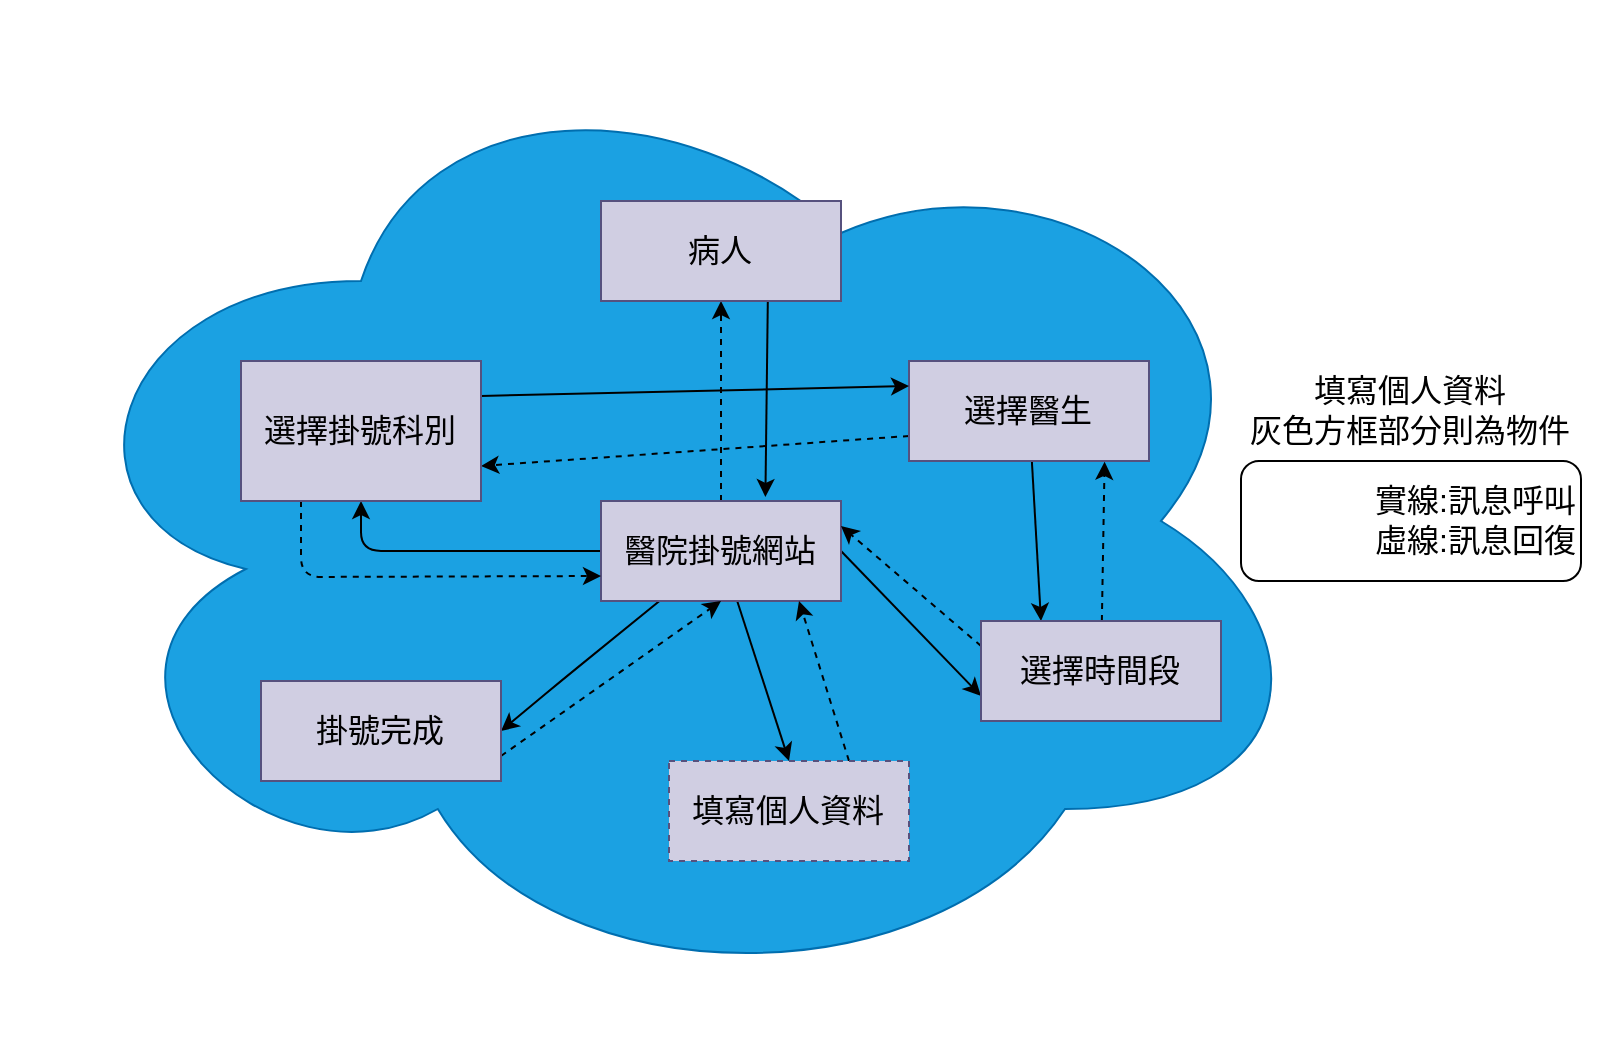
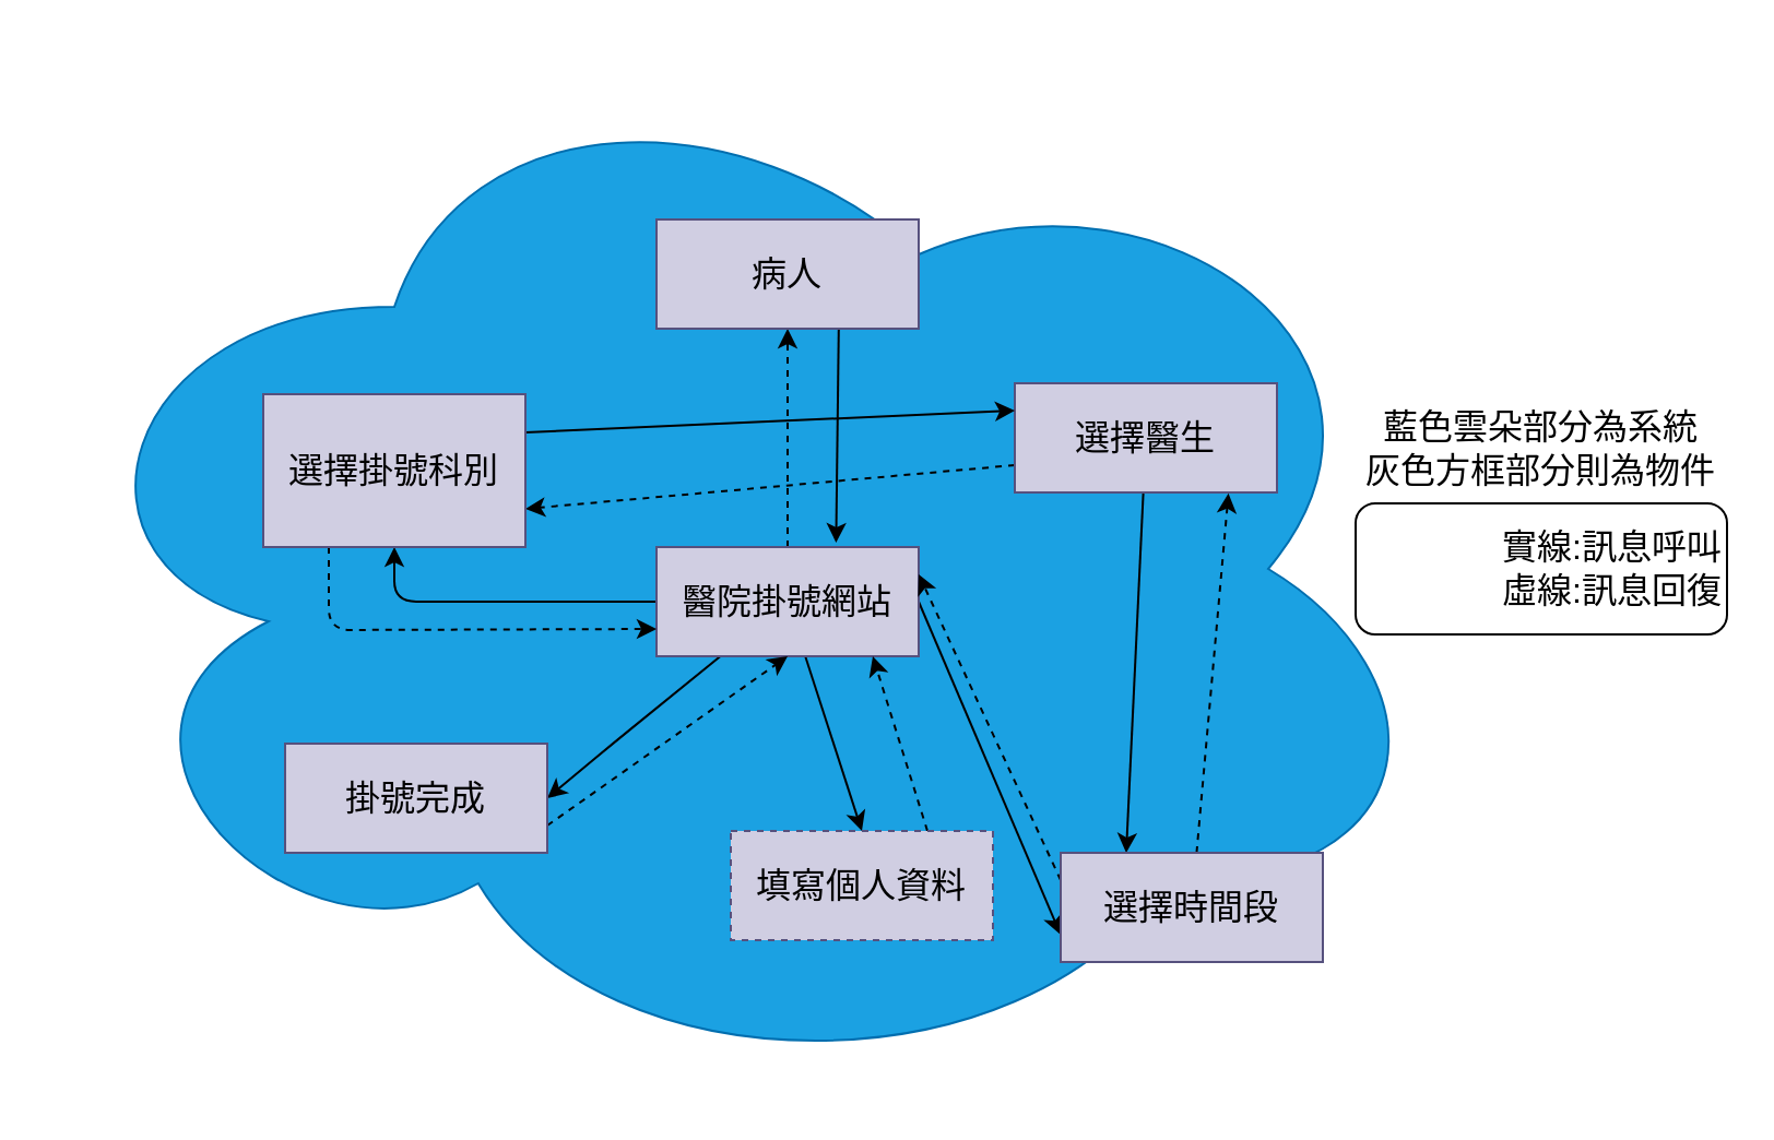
  <mxCell id="0" />
  <mxCell id="1" parent="0" />
- <mxCell id="2" value="&lt;font style=&quot;font-size: 16px;&quot;&gt;填寫個人資料&lt;br&gt;灰色方框部分則為物件&lt;br&gt;&lt;/font&gt;" style="text;html=1;strokeColor=none;fillColor=none;align=center;verticalAlign=middle;whiteSpace=wrap;rounded=0;" parent="1" vertex="1"><mxGeometry x="620" y="190" width="170" height="30" as="geometry" /></mxCell>
+ <mxCell id="2" value="&lt;font style=&quot;font-size: 16px;&quot;&gt;藍色雲朵部分為系統&lt;br&gt;灰色方框部分則為物件&lt;br&gt;&lt;/font&gt;" style="text;html=1;strokeColor=none;fillColor=none;align=center;verticalAlign=middle;whiteSpace=wrap;rounded=0;" parent="1" vertex="1"><mxGeometry x="620" y="190" width="170" height="30" as="geometry" /></mxCell>
  <mxCell id="3" value="實線:訊息呼叫&lt;br&gt;虛線:訊息回復" style="rounded=1;whiteSpace=wrap;html=1;fontSize=16;align=right;" parent="1" vertex="1"><mxGeometry x="620" y="230" width="170" height="60" as="geometry" /></mxCell>
  <mxCell id="4" value="" style="ellipse;shape=cloud;whiteSpace=wrap;html=1;fillColor=#1ba1e2;fontColor=#ffffff;strokeColor=#006EAF;movable=0;resizable=0;rotatable=0;deletable=0;editable=0;connectable=0;" parent="1" vertex="1"><mxGeometry x="20" y="20" width="640" height="480" as="geometry" /></mxCell>
  <mxCell id="5" value="" style="endArrow=classic;html=1;fontSize=16;fillColor=#eeeeee;strokeColor=#FFFFFF;" parent="1" edge="1"><mxGeometry width="50" height="50" relative="1" as="geometry"><mxPoint x="630" y="250" as="sourcePoint" /><mxPoint x="680" y="250" as="targetPoint" /></mxGeometry></mxCell>
  <mxCell id="6" value="" style="endArrow=classic;html=1;fontSize=16;fillColor=#eeeeee;strokeColor=#FFFFFF;dashed=1;" parent="1" edge="1"><mxGeometry width="50" height="50" relative="1" as="geometry"><mxPoint x="630" y="270" as="sourcePoint" /><mxPoint x="680" y="270" as="targetPoint" /></mxGeometry></mxCell>
  <mxCell id="7" style="edgeStyle=none;html=1;entryX=0.5;entryY=1;entryDx=0;entryDy=0;fontSize=16;fontColor=#000000;dashed=1;" edge="1" parent="1" source="12" target="14"><mxGeometry relative="1" as="geometry" /></mxCell>
  <mxCell id="8" style="edgeStyle=none;html=1;entryX=0.5;entryY=1;entryDx=0;entryDy=0;fontSize=16;fontColor=#000000;" edge="1" parent="1" source="12" target="27"><mxGeometry relative="1" as="geometry"><Array as="points"><mxPoint x="180" y="275" /></Array></mxGeometry></mxCell>
  <mxCell id="9" style="edgeStyle=none;html=1;entryX=1;entryY=0.5;entryDx=0;entryDy=0;fontSize=16;fontColor=#000000;" edge="1" parent="1" source="12" target="24"><mxGeometry relative="1" as="geometry"><Array as="points"><mxPoint x="280" y="340" /></Array></mxGeometry></mxCell>
  <mxCell id="10" style="edgeStyle=none;html=1;entryX=0.5;entryY=0;entryDx=0;entryDy=0;fontSize=16;fontColor=#000000;" edge="1" parent="1" source="12" target="22"><mxGeometry relative="1" as="geometry" /></mxCell>
  <mxCell id="11" style="edgeStyle=none;html=1;entryX=0;entryY=0.75;entryDx=0;entryDy=0;fontSize=16;fontColor=#000000;exitX=1;exitY=0.5;exitDx=0;exitDy=0;" edge="1" parent="1" source="12" target="20"><mxGeometry relative="1" as="geometry" /></mxCell>
  <mxCell id="12" value="&lt;font color=&quot;#000000&quot; style=&quot;font-size: 16px;&quot;&gt;醫院掛號網站&lt;/font&gt;" style="rounded=0;whiteSpace=wrap;html=1;fillColor=#d0cee2;strokeColor=#56517e;" vertex="1" parent="1"><mxGeometry x="300" y="250" width="120" height="50" as="geometry" /></mxCell>
  <mxCell id="13" style="edgeStyle=none;html=1;fontSize=16;fontColor=#000000;exitX=0.695;exitY=1.008;exitDx=0;exitDy=0;exitPerimeter=0;entryX=0.685;entryY=-0.04;entryDx=0;entryDy=0;entryPerimeter=0;" edge="1" parent="1" source="14" target="12"><mxGeometry relative="1" as="geometry"><mxPoint x="373" y="240" as="targetPoint" /></mxGeometry></mxCell>
  <mxCell id="14" value="&lt;font color=&quot;#000000&quot;&gt;&lt;span style=&quot;font-size: 16px;&quot;&gt;病人&lt;/span&gt;&lt;/font&gt;" style="rounded=0;whiteSpace=wrap;html=1;fillColor=#d0cee2;strokeColor=#56517e;" vertex="1" parent="1"><mxGeometry x="300" y="100" width="120" height="50" as="geometry" /></mxCell>
  <mxCell id="15" style="edgeStyle=none;html=1;fontSize=16;fontColor=#000000;dashed=1;exitX=0;exitY=0.75;exitDx=0;exitDy=0;entryX=1;entryY=0.75;entryDx=0;entryDy=0;" edge="1" parent="1" source="17" target="27"><mxGeometry relative="1" as="geometry" /></mxCell>
  <mxCell id="16" style="edgeStyle=none;html=1;entryX=0.25;entryY=0;entryDx=0;entryDy=0;fontSize=16;fontColor=#000000;" edge="1" parent="1" source="17" target="20"><mxGeometry relative="1" as="geometry" /></mxCell>
- <mxCell id="17" value="&lt;font color=&quot;#000000&quot;&gt;&lt;span style=&quot;font-size: 16px;&quot;&gt;選擇醫生&lt;/span&gt;&lt;/font&gt;" style="rounded=0;whiteSpace=wrap;html=1;fillColor=#d0cee2;strokeColor=#56517e;" vertex="1" parent="1"><mxGeometry x="454" y="180" width="120" height="50" as="geometry" /></mxCell>
+ <mxCell id="17" value="&lt;font color=&quot;#000000&quot;&gt;&lt;span style=&quot;font-size: 16px;&quot;&gt;選擇醫生&lt;/span&gt;&lt;/font&gt;" style="rounded=0;whiteSpace=wrap;html=1;fillColor=#d0cee2;strokeColor=#56517e;" vertex="1" parent="1"><mxGeometry x="464" y="175" width="120" height="50" as="geometry" /></mxCell>
  <mxCell id="18" value="" style="edgeStyle=none;html=1;dashed=1;fontSize=16;fontColor=#000000;entryX=0.815;entryY=1.008;entryDx=0;entryDy=0;entryPerimeter=0;" edge="1" parent="1" source="20" target="17"><mxGeometry relative="1" as="geometry" /></mxCell>
  <mxCell id="19" style="edgeStyle=none;html=1;entryX=1;entryY=0.25;entryDx=0;entryDy=0;dashed=1;fontSize=16;fontColor=#000000;exitX=0;exitY=0.25;exitDx=0;exitDy=0;" edge="1" parent="1" source="20" target="12"><mxGeometry relative="1" as="geometry" /></mxCell>
- <mxCell id="20" value="&lt;span style=&quot;color: rgb(0, 0, 0); font-size: 16px;&quot;&gt;選擇時間段&lt;/span&gt;" style="rounded=0;whiteSpace=wrap;html=1;fillColor=#d0cee2;strokeColor=#56517e;" vertex="1" parent="1"><mxGeometry x="490" y="310" width="120" height="50" as="geometry" /></mxCell>
+ <mxCell id="20" value="&lt;span style=&quot;color: rgb(0, 0, 0); font-size: 16px;&quot;&gt;選擇時間段&lt;/span&gt;" style="rounded=0;whiteSpace=wrap;html=1;fillColor=#d0cee2;strokeColor=#56517e;" vertex="1" parent="1"><mxGeometry x="485" y="390" width="120" height="50" as="geometry" /></mxCell>
  <mxCell id="21" style="edgeStyle=none;html=1;entryX=0.825;entryY=1;entryDx=0;entryDy=0;entryPerimeter=0;fontSize=16;fontColor=#000000;exitX=0.75;exitY=0;exitDx=0;exitDy=0;dashed=1;" edge="1" parent="1" source="22" target="12"><mxGeometry relative="1" as="geometry" /></mxCell>
  <mxCell id="22" value="&lt;font color=&quot;#000000&quot;&gt;&lt;span style=&quot;font-size: 16px;&quot;&gt;填寫個人資料&lt;/span&gt;&lt;/font&gt;" style="rounded=0;whiteSpace=wrap;html=1;fillColor=#d0cee2;strokeColor=#56517e;dashed=1;" vertex="1" parent="1"><mxGeometry x="334" y="380" width="120" height="50" as="geometry" /></mxCell>
  <mxCell id="23" style="edgeStyle=none;html=1;entryX=0.5;entryY=1;entryDx=0;entryDy=0;dashed=1;fontSize=16;fontColor=#000000;exitX=1;exitY=0.75;exitDx=0;exitDy=0;" edge="1" parent="1" source="24" target="12"><mxGeometry relative="1" as="geometry"><Array as="points" /></mxGeometry></mxCell>
  <mxCell id="24" value="&lt;font color=&quot;#000000&quot;&gt;&lt;span style=&quot;font-size: 16px;&quot;&gt;掛號完成&lt;/span&gt;&lt;/font&gt;" style="rounded=0;whiteSpace=wrap;html=1;fillColor=#d0cee2;strokeColor=#56517e;" vertex="1" parent="1"><mxGeometry x="130" y="340" width="120" height="50" as="geometry" /></mxCell>
  <mxCell id="25" style="edgeStyle=none;html=1;entryX=0;entryY=0.25;entryDx=0;entryDy=0;fontSize=16;fontColor=#000000;exitX=1;exitY=0.25;exitDx=0;exitDy=0;" edge="1" parent="1" source="27" target="17"><mxGeometry relative="1" as="geometry" /></mxCell>
  <mxCell id="26" style="edgeStyle=none;html=1;entryX=0;entryY=0.75;entryDx=0;entryDy=0;fontSize=16;fontColor=#000000;exitX=0.25;exitY=1;exitDx=0;exitDy=0;dashed=1;" edge="1" parent="1" source="27" target="12"><mxGeometry relative="1" as="geometry"><Array as="points"><mxPoint x="150" y="288" /></Array></mxGeometry></mxCell>
  <mxCell id="27" value="&lt;span style=&quot;color: rgb(0, 0, 0); font-size: 16px;&quot;&gt;選擇掛號科別&lt;/span&gt;" style="rounded=0;whiteSpace=wrap;html=1;fillColor=#d0cee2;strokeColor=#56517e;" vertex="1" parent="1"><mxGeometry x="120" y="180" width="120" height="70" as="geometry" /></mxCell>
